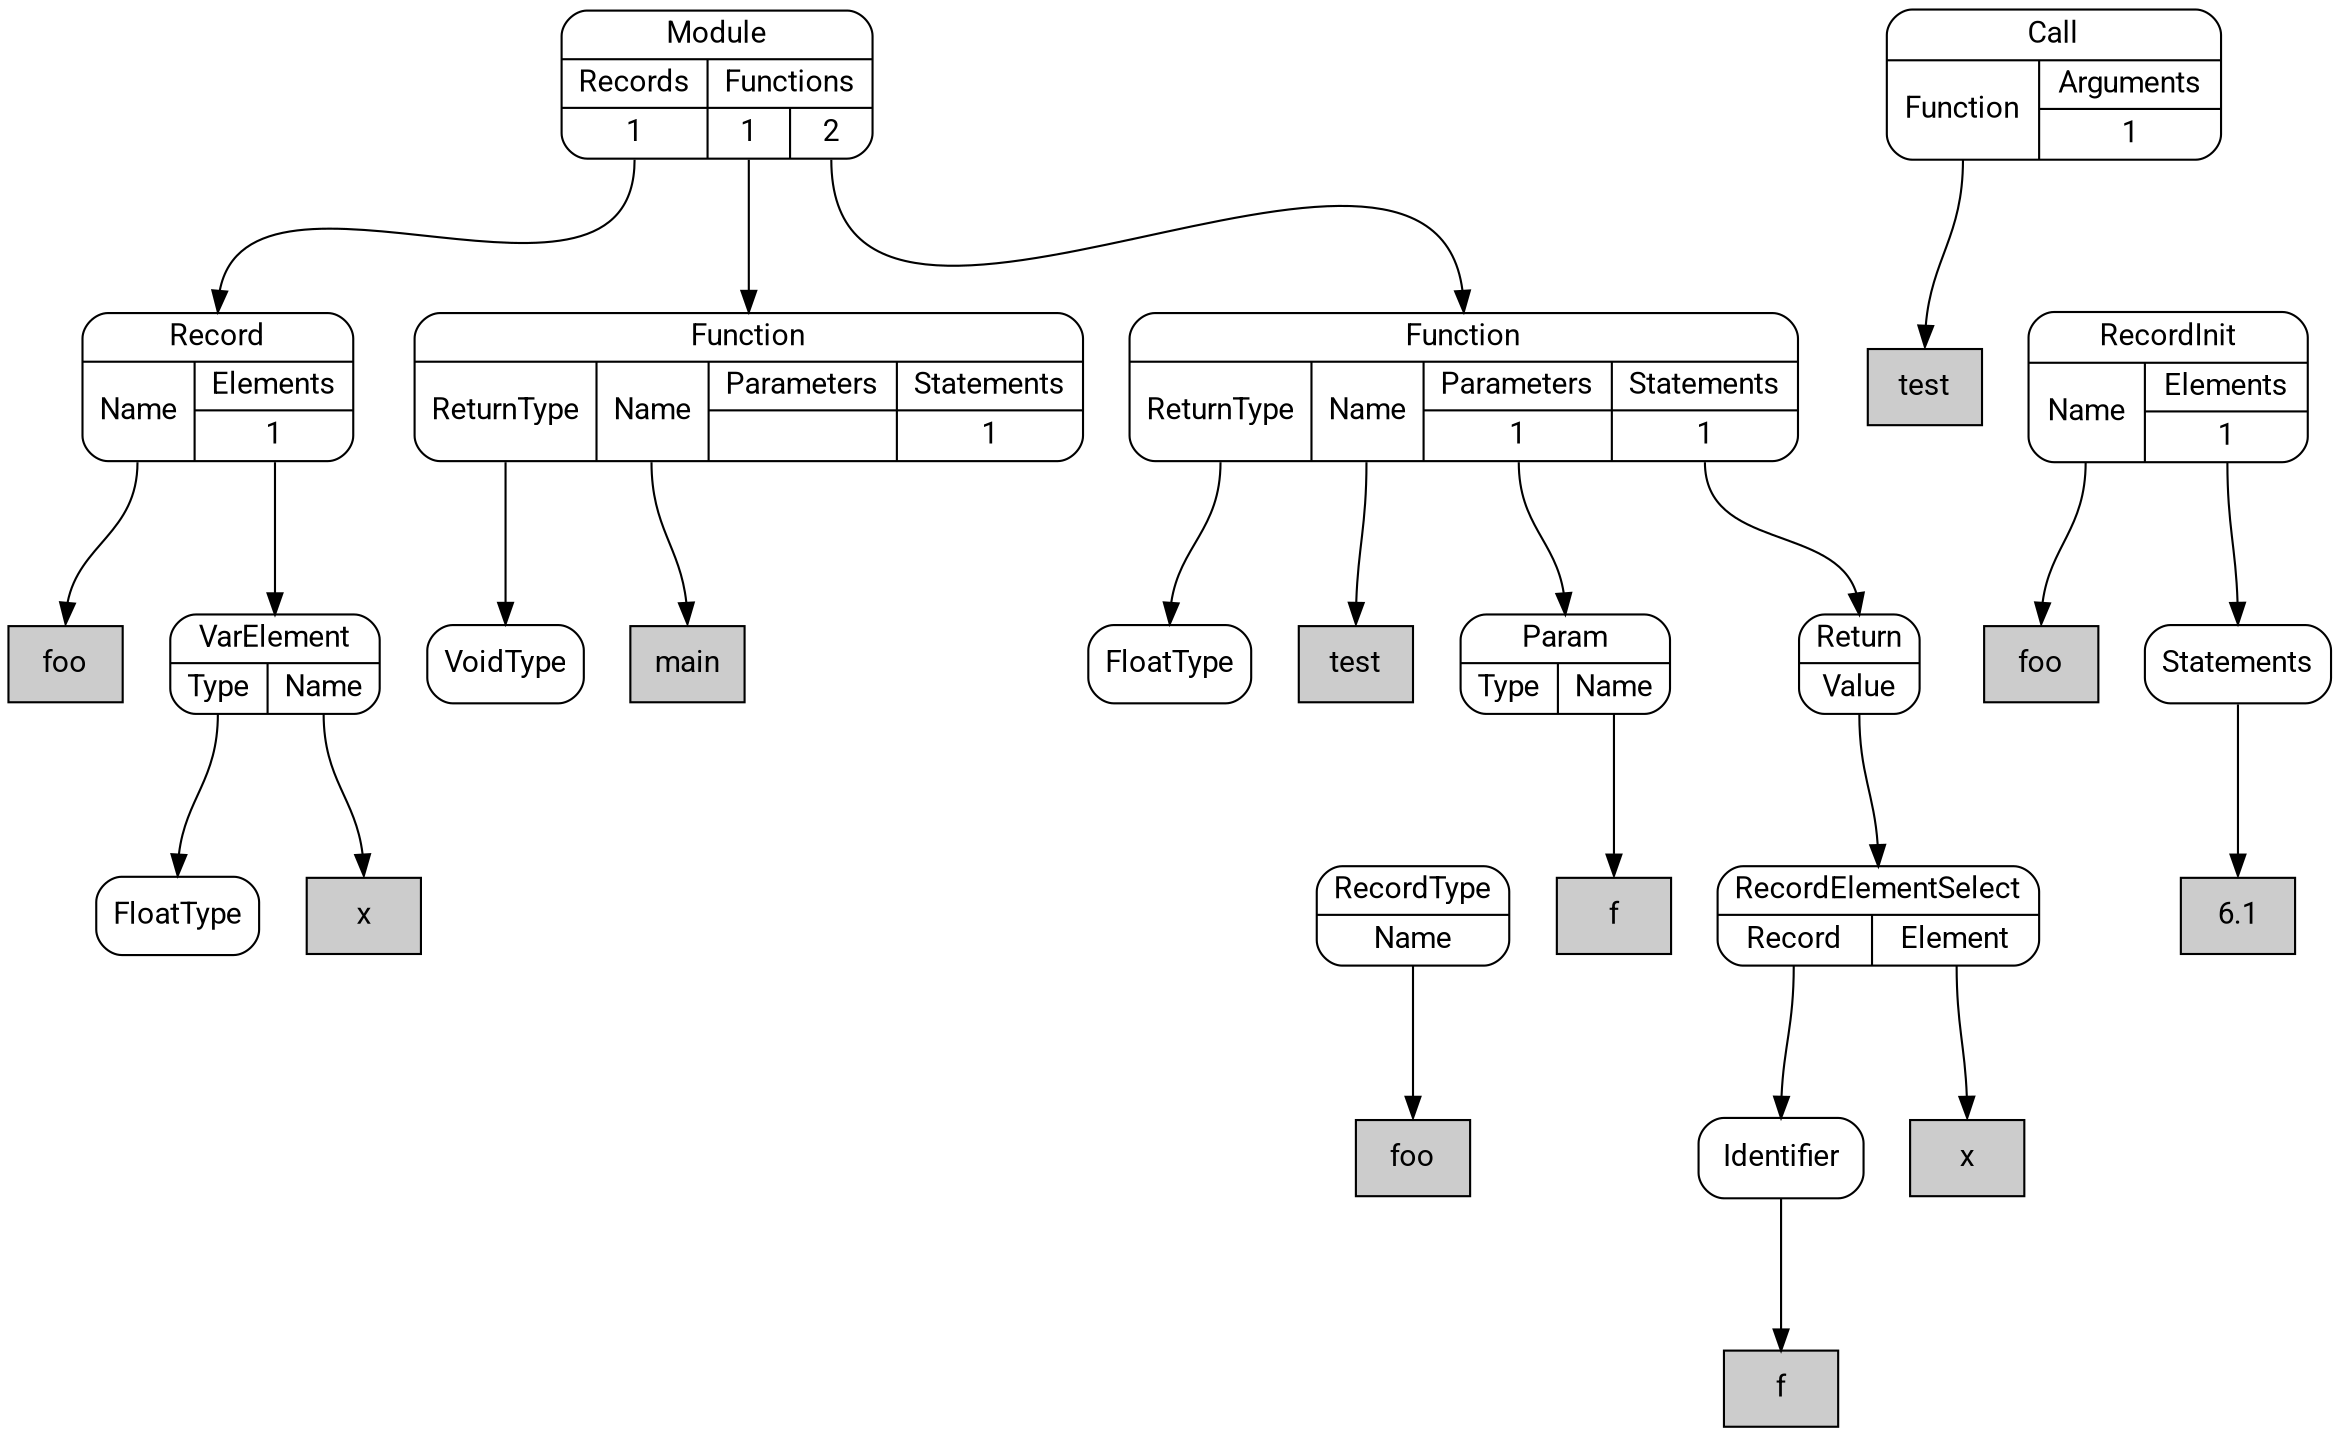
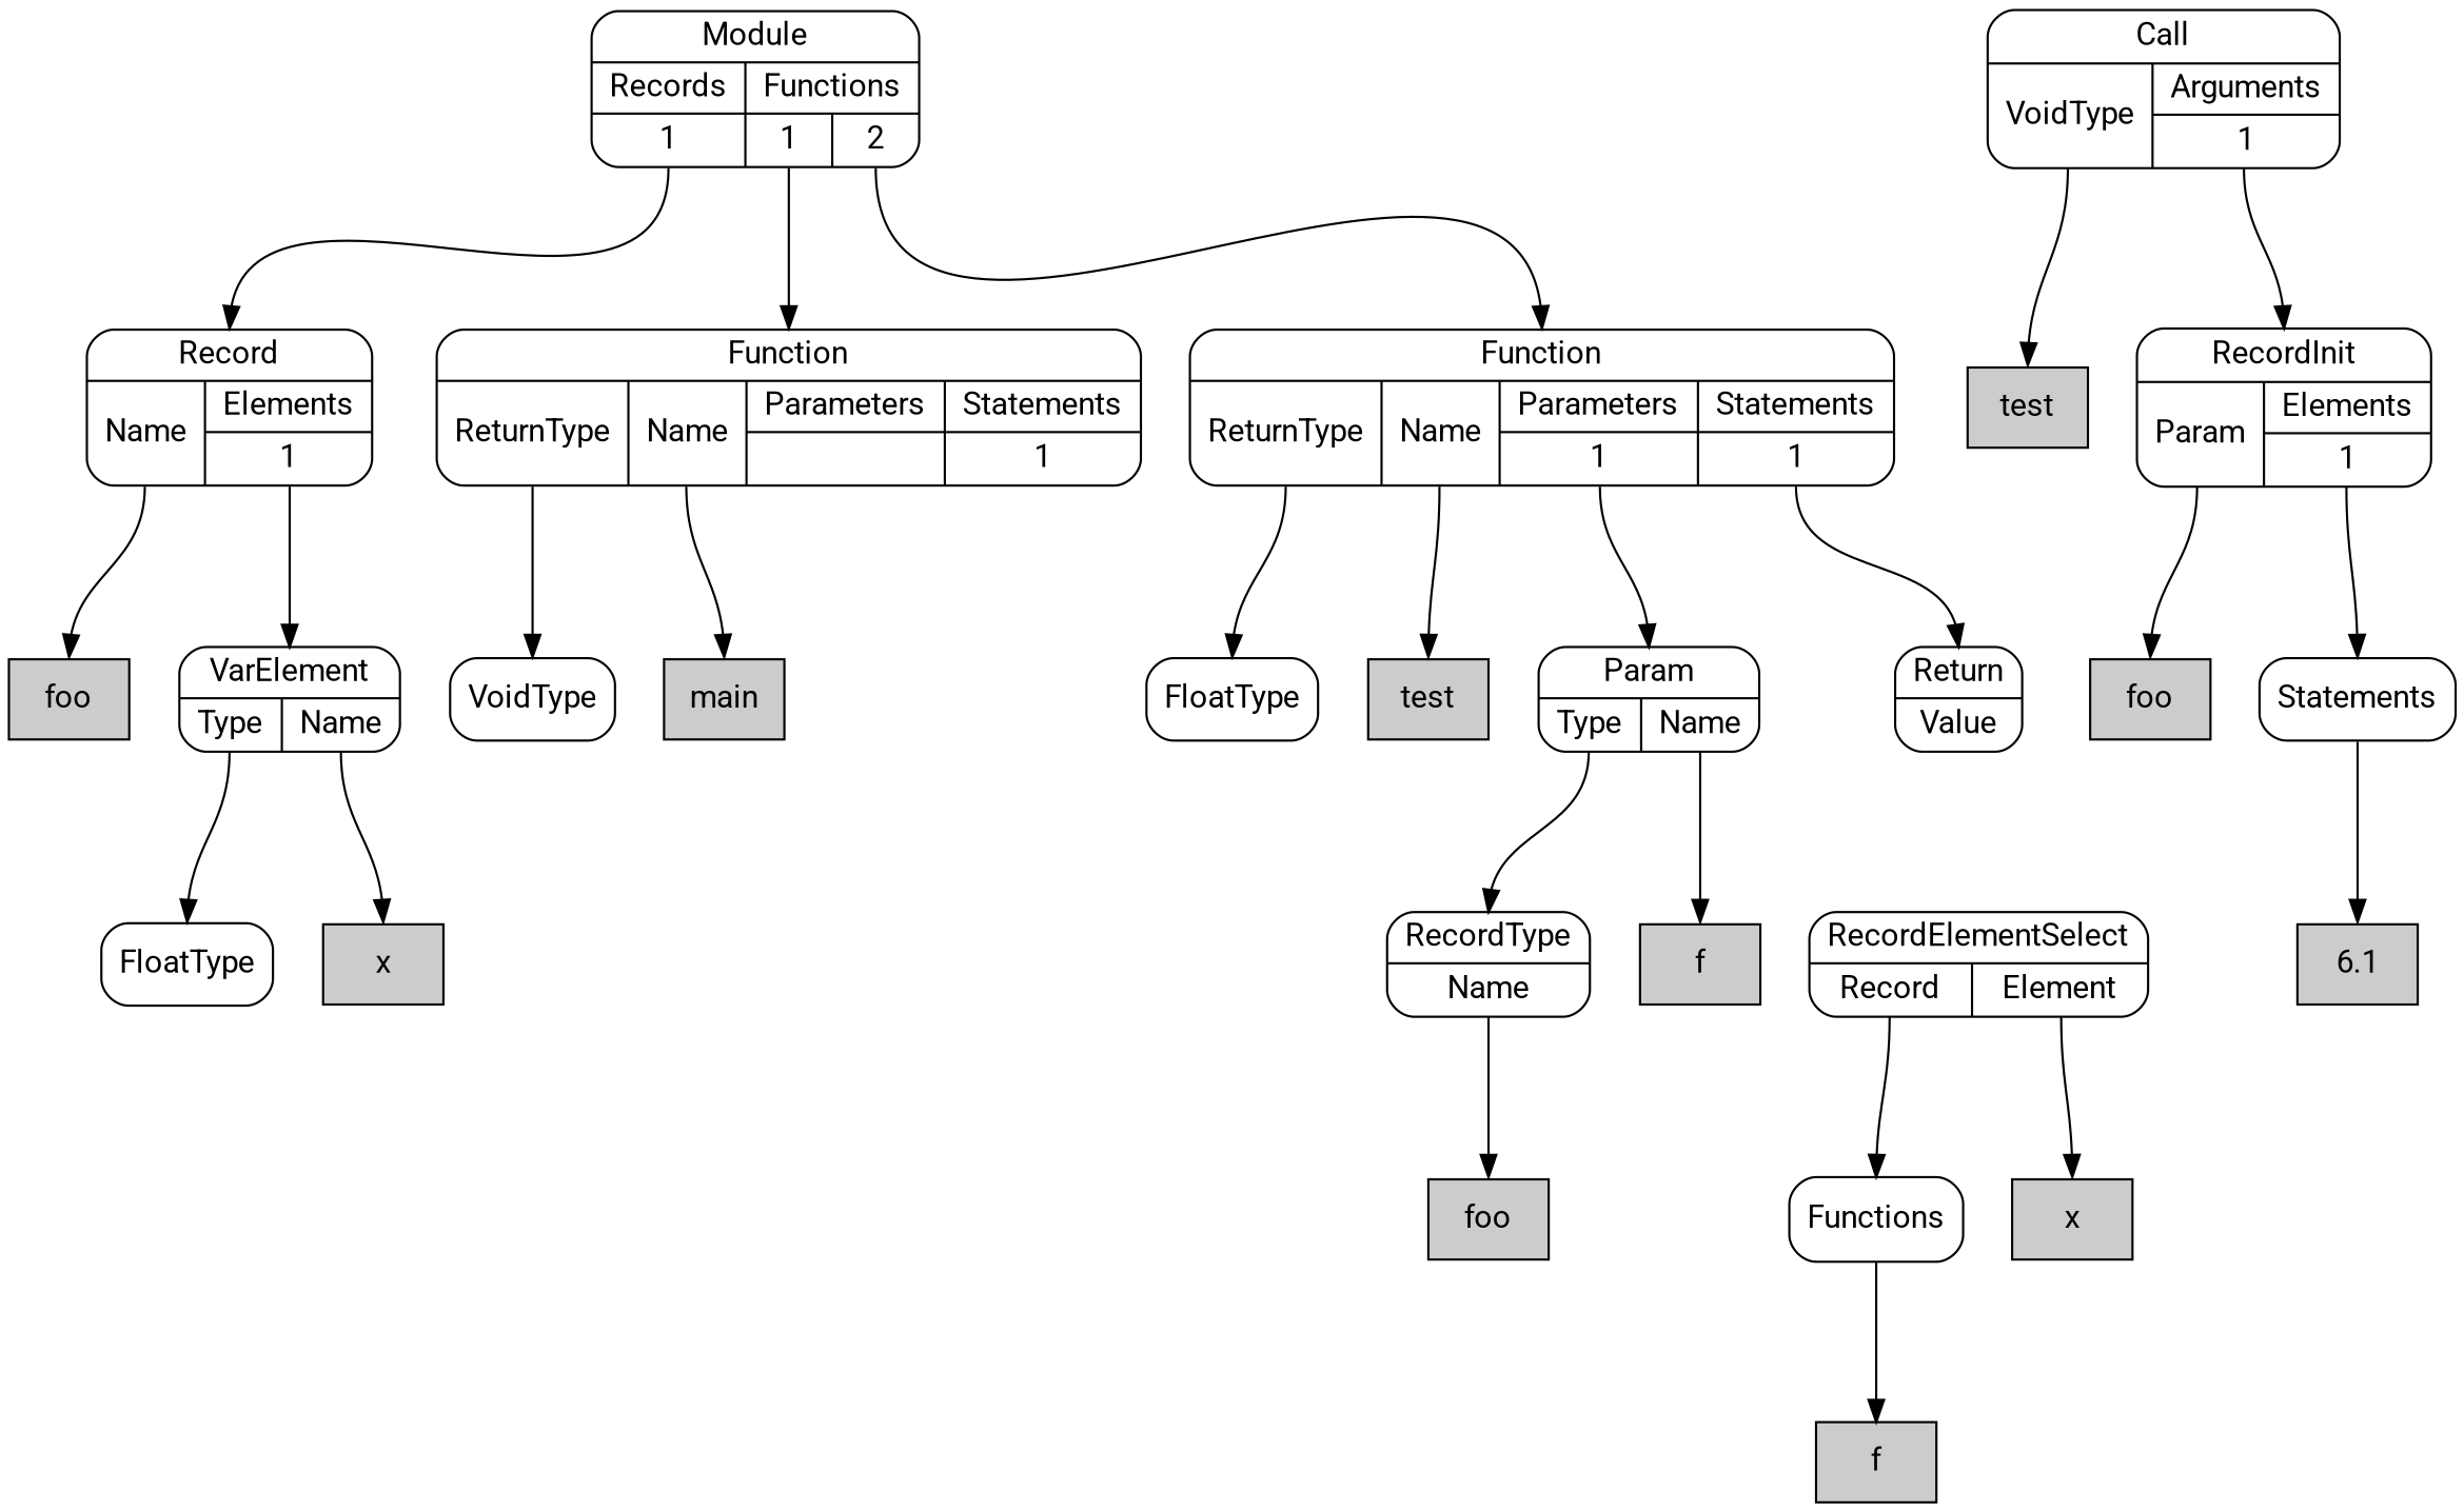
  digraph {
    fontname=Roboto
    nodesep=0.3
    ordering=out
    ranksep=1
    node [fillcolor=white fontname=Roboto shape=Mrecord style=filled]
    edge [fontname=Roboto headport=n tailport="p0:s"]
    n1 [fillcolor="#cccccc" label=foo shape=box]
    n2 [label=FloatType]
    n3 [fillcolor="#cccccc" label=x shape=box]
    n4 [label="{VarElement|{<p0>Type|<p1>Name}}"]
    n5 [label="{Record|{<p0>Name|{Elements|{<p1_0>1}}}}"]
    n6 [label=VoidType]
    n7 [fillcolor="#cccccc" label=main shape=box]
    n8 [fillcolor="#cccccc" label=test shape=box]
    n9 [fillcolor="#cccccc" label=foo shape=box]
    n10 [fillcolor="#cccccc" label=6.1 shape=box]
    n11 [label=Statements]
-   n12 [label="{RecordInit|{<p0>Name|{Elements|{<p1_0>1}}}}"]
-   n13 [label="{Call|{<p0>Function|{Arguments|{<p1_0>1}}}}"]
+   n12 [label="{RecordInit|{<p0>Param|{Elements|{<p1_0>1}}}}"]
+   n13 [label="{Call|{<p0>VoidType|{Arguments|{<p1_0>1}}}}"]
    n14 [label="{Function|{<p0>ReturnType|<p1>Name|{Parameters|{}}|{Statements|{<p3_0>1}}}}"]
    n15 [label=FloatType]
    n16 [fillcolor="#cccccc" label=test shape=box]
    n17 [fillcolor="#cccccc" label=foo shape=box]
    n18 [label="{RecordType|{<p0>Name}}"]
    n19 [fillcolor="#cccccc" label=f shape=box]
    n20 [label="{Param|{<p0>Type|<p1>Name}}"]
    n21 [fillcolor="#cccccc" label=f shape=box]
-   n22 [label=Identifier]
+   n22 [label=Functions]
    n23 [fillcolor="#cccccc" label=x shape=box]
    n24 [label="{RecordElementSelect|{<p0>Record|<p1>Element}}"]
    n25 [label="{Return|{<p0>Value}}"]
    n26 [label="{Function|{<p0>ReturnType|<p1>Name|{Parameters|{<p2_0>1}}|{Statements|{<p3_0>1}}}}"]
    n27 [label="{Module|{{Records|{<p0_0>1}}|{Functions|{<p1_0>1|<p1_1>2}}}}"]
    n4 -> n2
    n4 -> n3 [tailport="p1:s"]
    n5 -> n1
    n5 -> n4 [tailport="p1_0:s"]
    n11 -> n10 [tailport=s]
    n12 -> n9
    n12 -> n11 [tailport="p1_0:s"]
    n13 -> n8
+   n13 -> n12 [tailport="p1_0:s"]
    n14 -> n6
    n14 -> n7 [tailport="p1:s"]
    n18 -> n17
+   n20 -> n18
    n20 -> n19 [tailport="p1:s"]
    n22 -> n21 [tailport=s]
    n24 -> n22
    n24 -> n23 [tailport="p1:s"]
-   n25 -> n24
    n26 -> n15
    n26 -> n16 [tailport="p1:s"]
    n26 -> n20 [tailport="p2_0:s"]
    n26 -> n25 [tailport="p3_0:s"]
    n27 -> n5 [tailport="p0_0:s"]
    n27 -> n14 [tailport="p1_0:s"]
    n27 -> n26 [tailport="p1_1:s"]
  }
